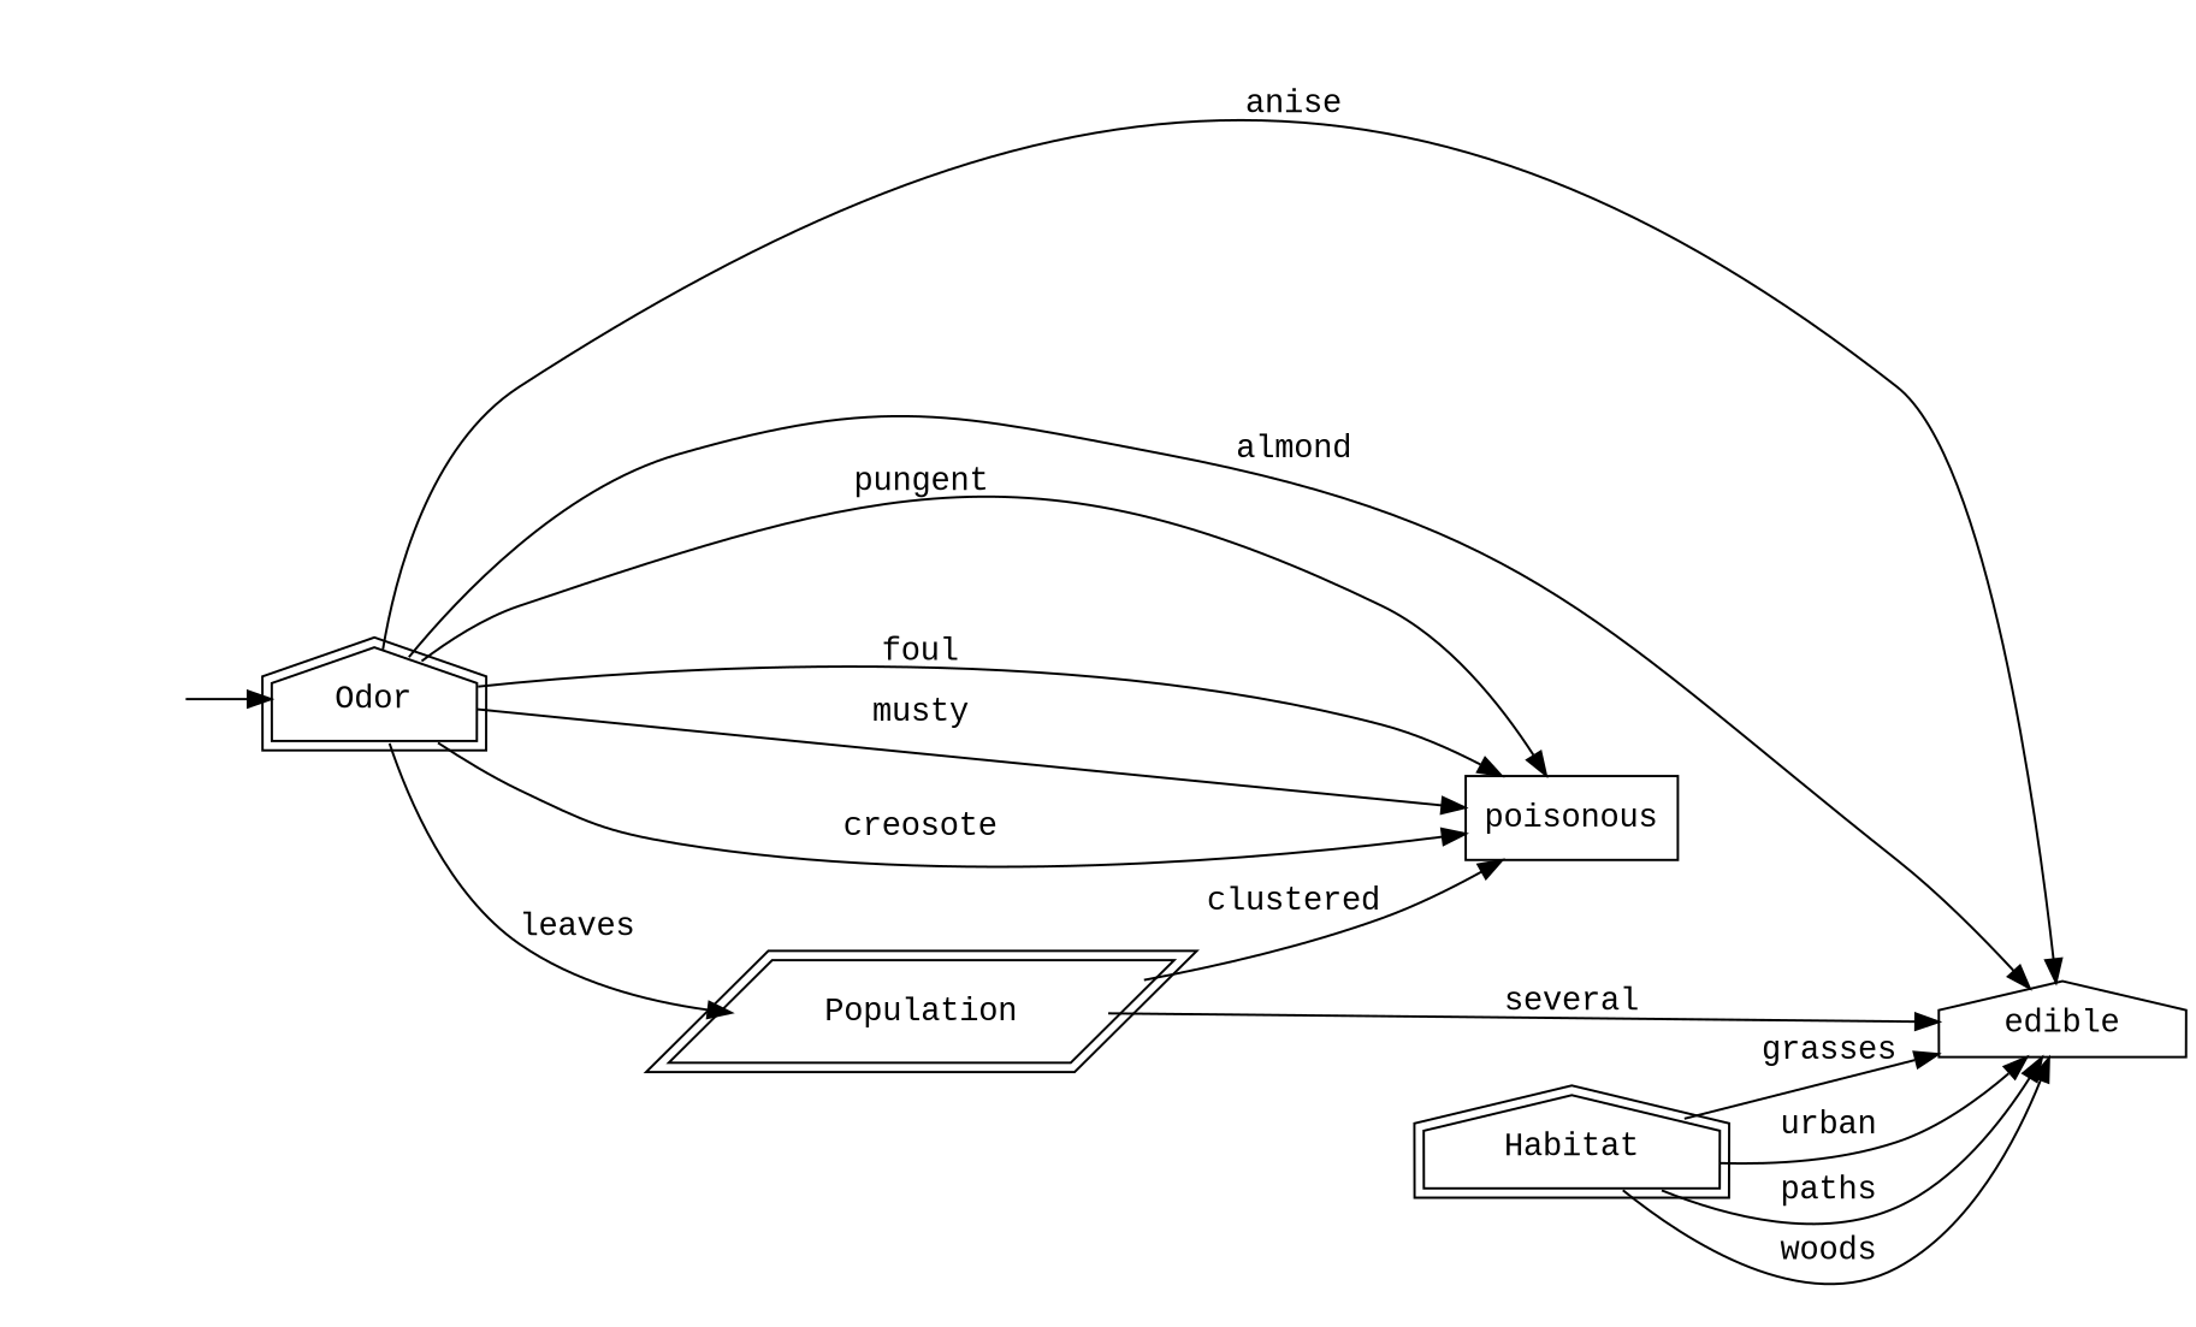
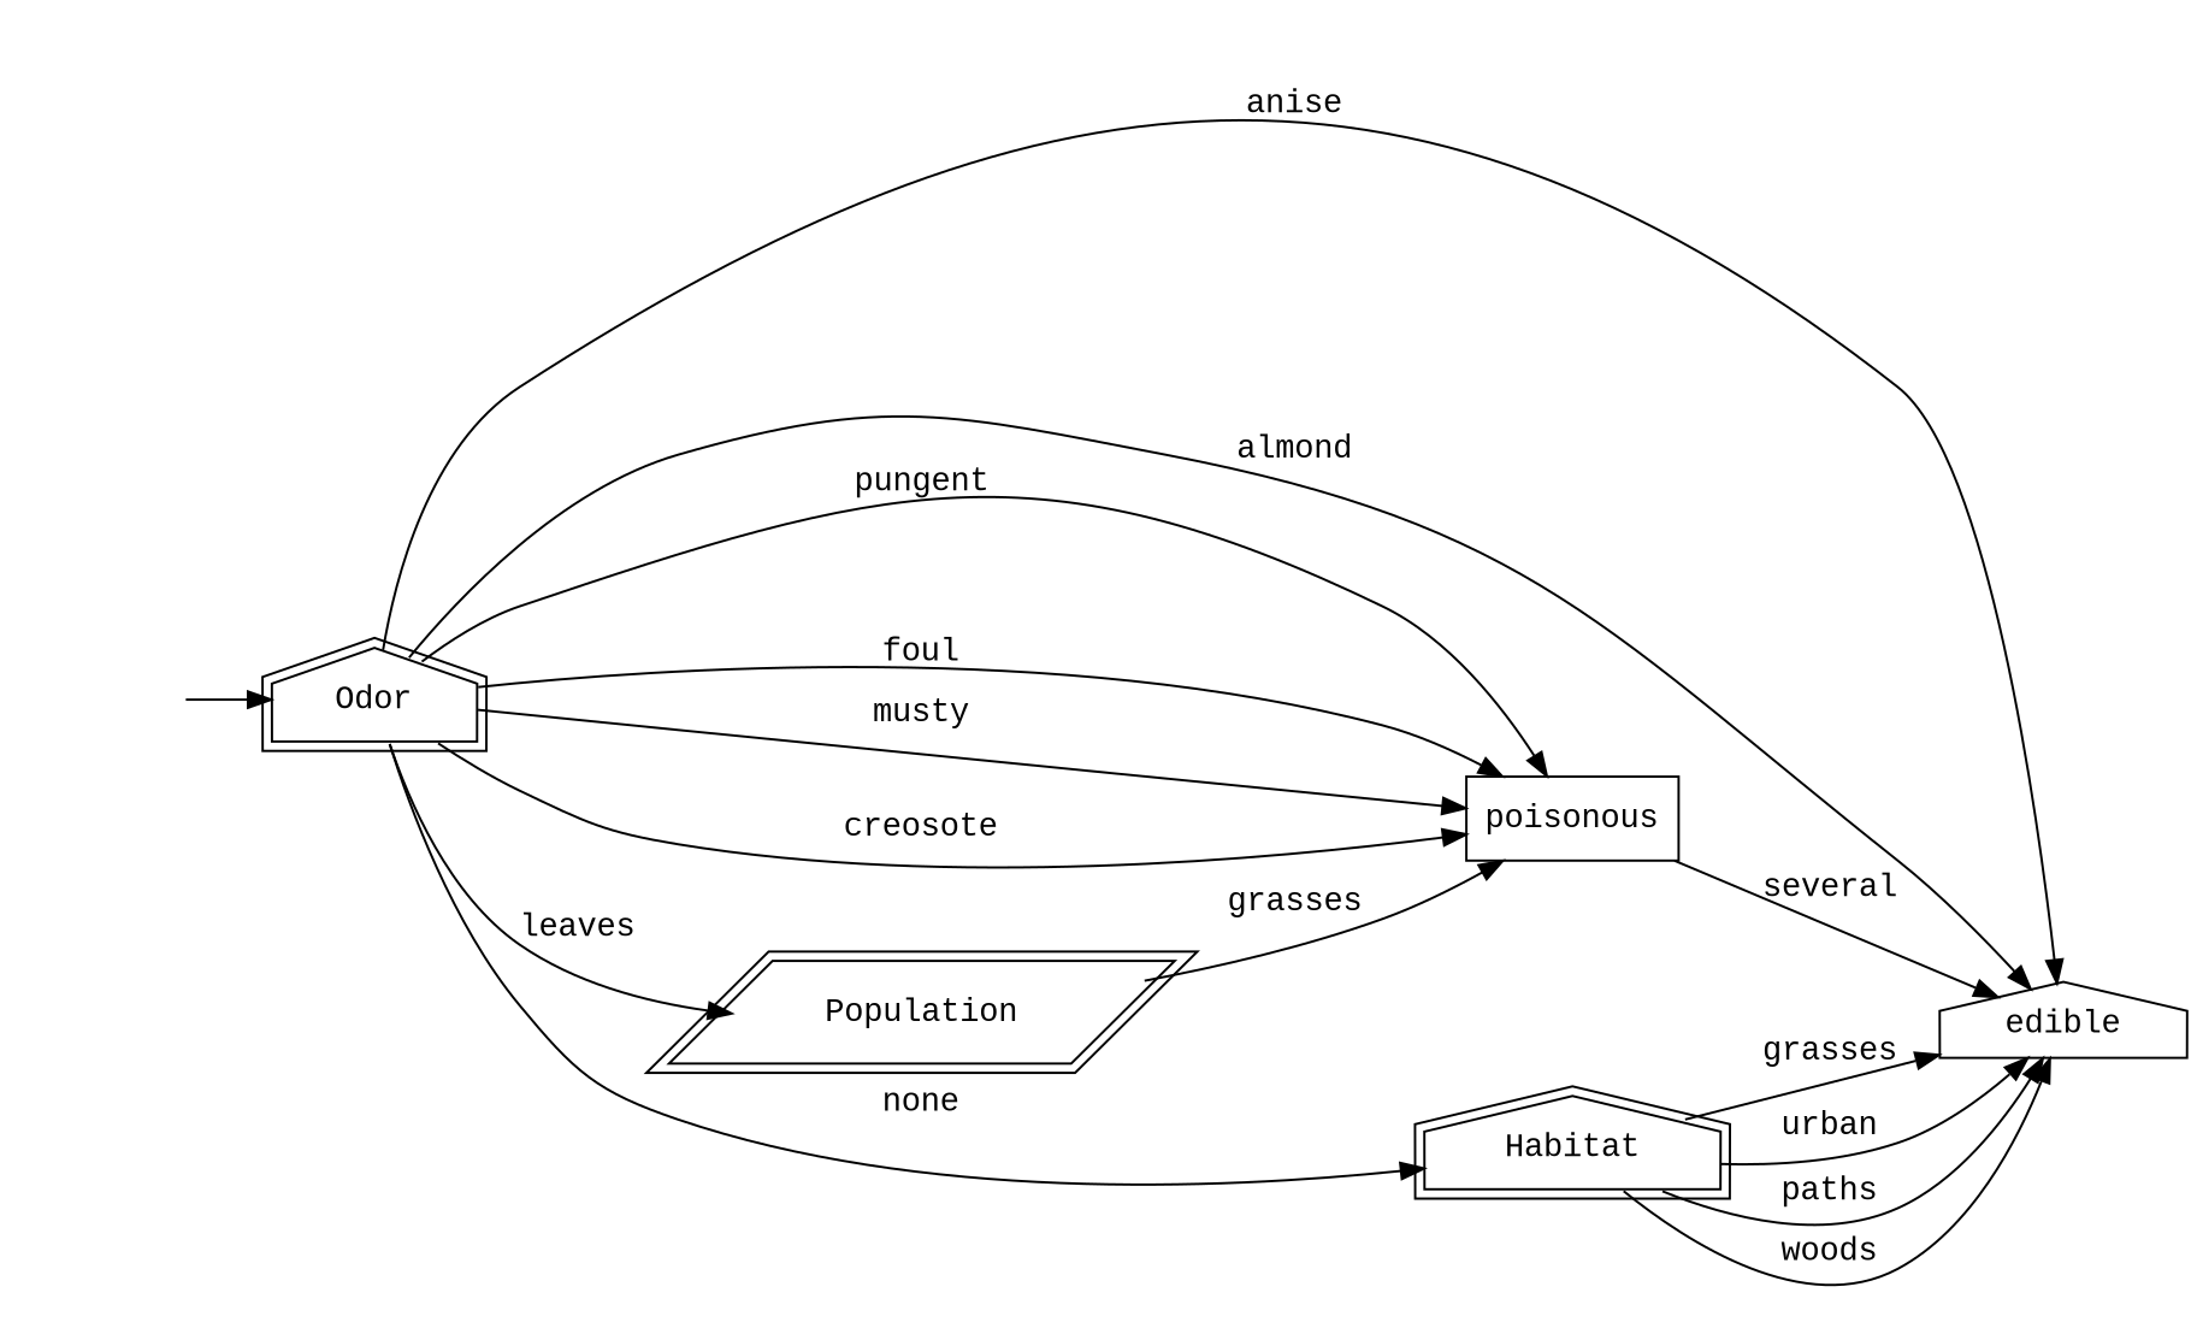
  digraph {
    fontname="Liberation Mono"
    rankdir=LR
    node [fontname="Liberation Mono" shape=house]
    edge [fontname="Liberation Mono"]
    node0 [style=invis shape=""]
    n2 [label=Odor peripheries=2]
    n3 [label=edible]
    n4 [label=poisonous shape=box]
    n5 [label=Habitat peripheries=2]
    n6 [label=Population peripheries=2 shape=parallelogram]
    node0 -> n2
    n2 -> n3 [label=anise]
    n2 -> n3 [label=almond]
    n2 -> n4 [label=creosote]
    n2 -> n4 [label=pungent]
    n2 -> n4 [label=foul]
    n2 -> n4 [label=musty]
+   n2 -> n5 [label=none]
    n2 -> n6 [label=leaves]
    n5 -> n3 [label=grasses]
    n5 -> n3 [label=urban]
    n5 -> n3 [label=paths]
    n5 -> n3 [label=woods]
-   n6 -> n3 [label=several]
-   n6 -> n4 [label=clustered]
+   n4 -> n3 [label=several]
+   n6 -> n4 [label=grasses]
  }
